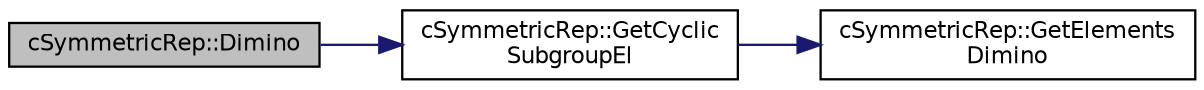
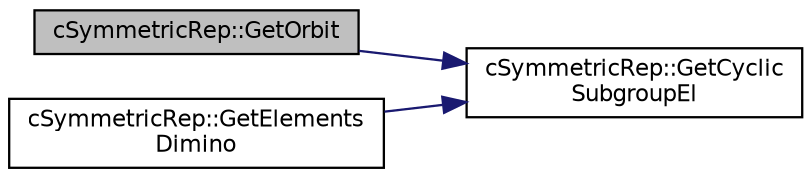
  digraph {
    fontname="DejaVu Sans"
    rankdir=LR
    node [color=black fillcolor=white fontname="DejaVu Sans" fontsize=10 shape=record style=filled]
    edge [color=midnightblue fontname="DejaVu Sans" fontsize=10 labelfontname=Helvetica labelfontsize=10 style=solid]
-   n1 [fillcolor=grey75 fontcolor=black height=0.2 label="cSymmetricRep::Dimino" width=0.4]
+   n1 [fillcolor=grey75 fontcolor=black height=0.2 label="cSymmetricRep::GetOrbit" width=0.4]
    n2 [height=0.2 label="cSymmetricRep::GetCyclic\lSubgroupEl" width=0.4]
    n3 [height=0.2 label="cSymmetricRep::GetElements\lDimino" width=0.4]
    n1 -> n2
-   n2 -> n3
+   n3 -> n2
  }
